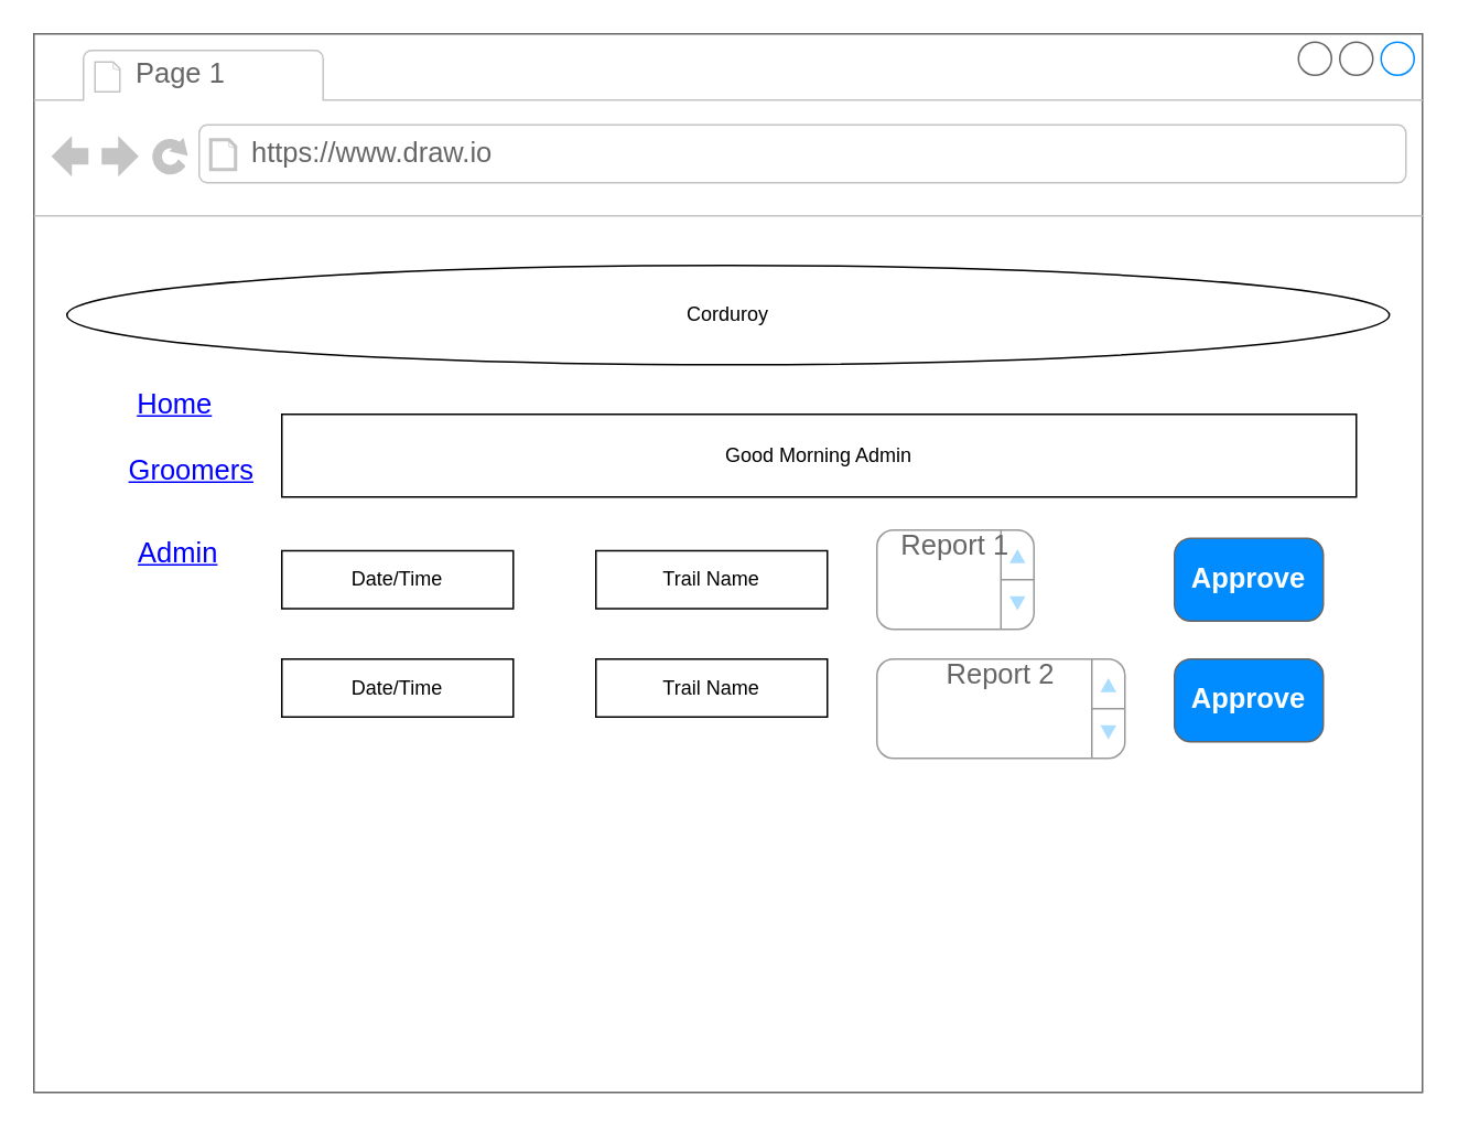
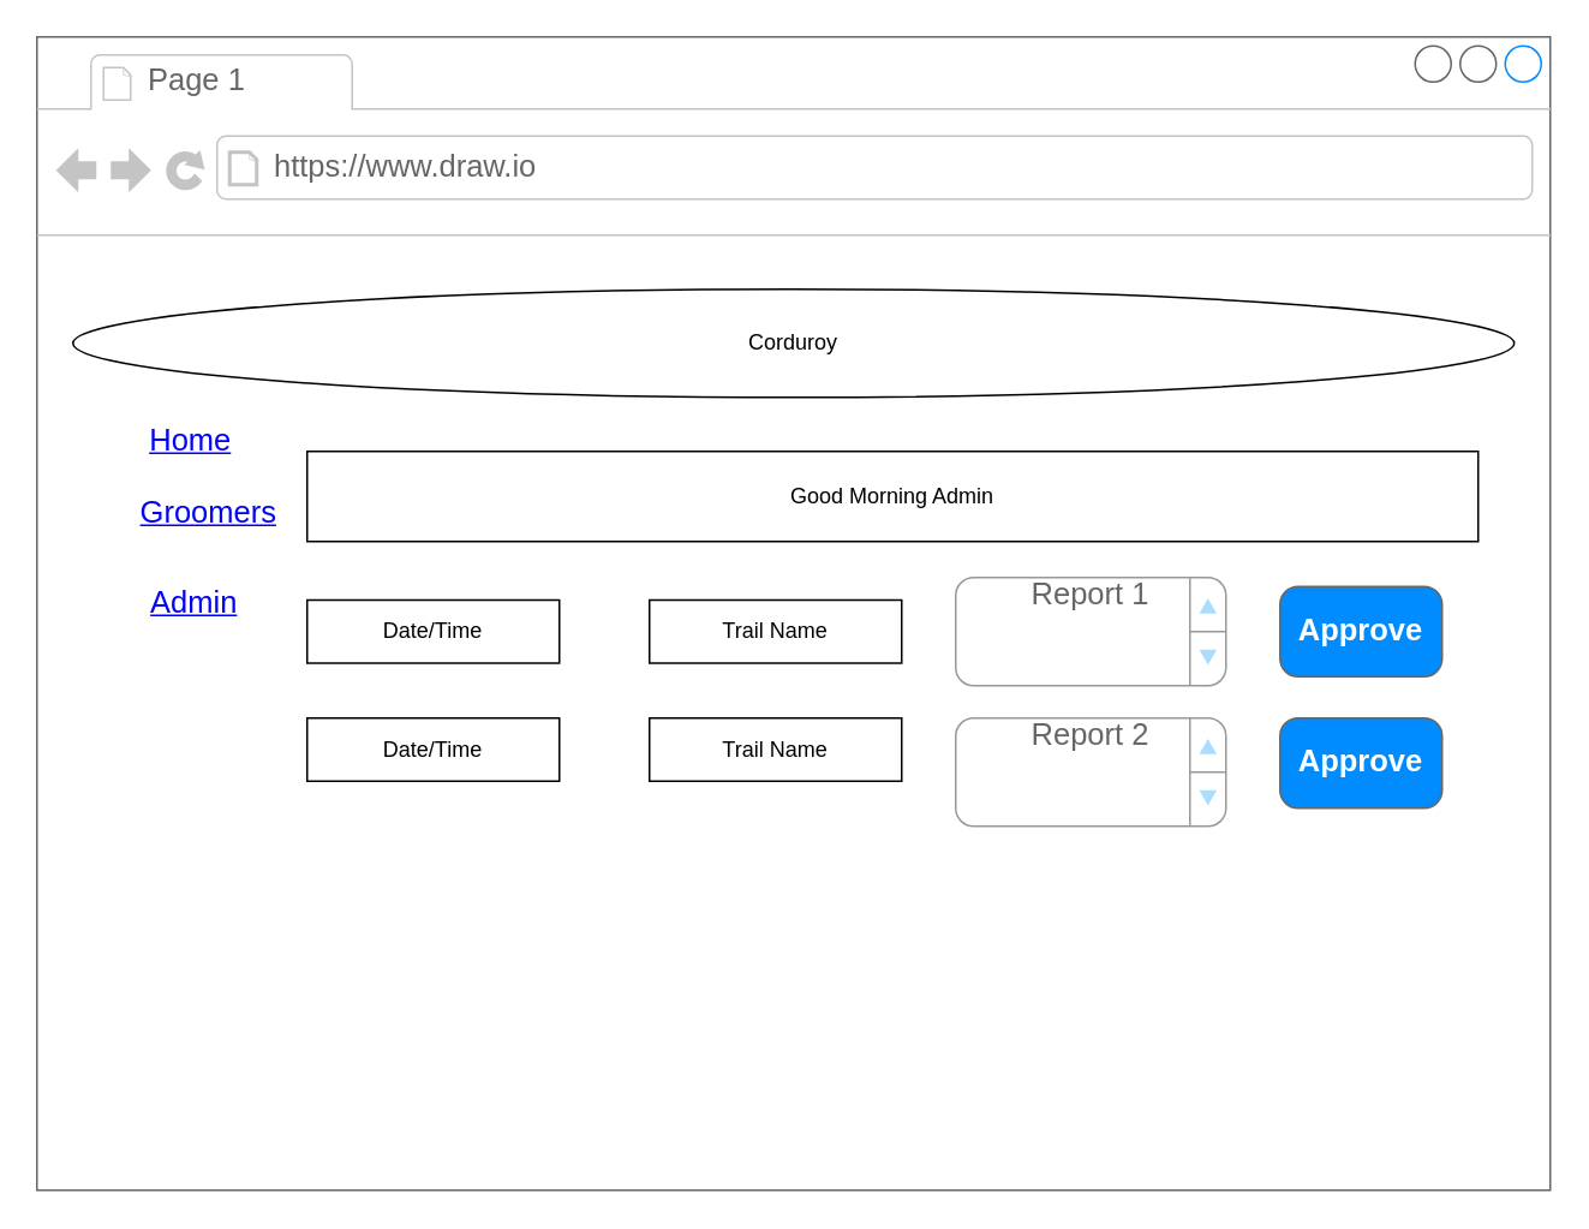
  <mxCell id="0" />
  <mxCell id="1" parent="0" />
  <mxCell id="2" value="" style="strokeWidth=1;shadow=0;dashed=0;align=center;html=1;shape=mxgraph.mockup.containers.browserWindow;rSize=0;strokeColor=#666666;strokeColor2=#008cff;strokeColor3=#c4c4c4;mainText=,;recursiveResize=0;" parent="1" vertex="1"><mxGeometry y="20" width="840" height="640" as="geometry" x="20" /></mxCell>
  <mxCell id="3" value="Page 1" style="strokeWidth=1;shadow=0;dashed=0;align=center;html=1;shape=mxgraph.mockup.containers.anchor;fontSize=17;fontColor=#666666;align=left;whiteSpace=wrap;" parent="2" vertex="1"><mxGeometry x="60" y="12" width="110" height="26" as="geometry" /></mxCell>
  <mxCell id="4" value="https://www.draw.io" style="strokeWidth=1;shadow=0;dashed=0;align=center;html=1;shape=mxgraph.mockup.containers.anchor;rSize=0;fontSize=17;fontColor=#666666;align=left;" parent="2" vertex="1"><mxGeometry x="130" y="60" width="250" height="26" as="geometry" /></mxCell>
  <mxCell id="5" value="Admin" style="shape=rectangle;strokeColor=none;fillColor=none;linkText=;fontSize=17;fontColor=#0000ff;fontStyle=4;html=1;align=center;" parent="2" vertex="1"><mxGeometry x="12" y="300" width="150" height="30" as="geometry" /></mxCell>
  <mxCell id="6" value="Groomers" style="shape=rectangle;strokeColor=none;fillColor=none;linkText=;fontSize=17;fontColor=#0000ff;fontStyle=4;html=1;align=center;" parent="2" vertex="1"><mxGeometry x="20" y="250" width="150" height="30" as="geometry" /></mxCell>
  <mxCell id="7" value="Corduroy" style="ellipse;whiteSpace=wrap;html=1;" parent="2" vertex="1"><mxGeometry x="20" y="140" width="800" height="60" as="geometry" /></mxCell>
- <mxCell id="8" value="Report 1" style="strokeWidth=1;shadow=0;dashed=0;align=center;html=1;shape=mxgraph.mockup.forms.spinner;strokeColor=#999999;spinLayout=right;spinStyle=normal;adjStyle=triangle;fillColor=#aaddff;fontSize=17;fontColor=#666666;mainText=;html=1;overflow=fill;" parent="2" vertex="1"><mxGeometry x="510" y="300" width="95" height="60" as="geometry" /></mxCell>
+ <mxCell id="8" value="Report 1" style="strokeWidth=1;shadow=0;dashed=0;align=center;html=1;shape=mxgraph.mockup.forms.spinner;strokeColor=#999999;spinLayout=right;spinStyle=normal;adjStyle=triangle;fillColor=#aaddff;fontSize=17;fontColor=#666666;mainText=;html=1;overflow=fill;" parent="2" vertex="1"><mxGeometry x="510" y="300" width="150" height="60" as="geometry" /></mxCell>
  <mxCell id="9" value="Home" style="shape=rectangle;strokeColor=none;fillColor=none;linkText=;fontSize=17;fontColor=#0000ff;fontStyle=4;html=1;align=center;" parent="2" vertex="1"><mxGeometry x="10" y="210" width="150" height="30" as="geometry" /></mxCell>
  <mxCell id="10" value="Approve" style="strokeWidth=1;shadow=0;dashed=0;align=center;html=1;shape=mxgraph.mockup.buttons.button;strokeColor=#666666;fontColor=#ffffff;mainText=;buttonStyle=round;fontSize=17;fontStyle=1;fillColor=#008cff;whiteSpace=wrap;" parent="2" vertex="1"><mxGeometry x="690" y="305" width="90" height="50" as="geometry" /></mxCell>
  <mxCell id="11" value="Date/Time" style="rounded=0;whiteSpace=wrap;html=1;" parent="2" vertex="1"><mxGeometry x="150" y="312.5" width="140" height="35" as="geometry" /></mxCell>
  <mxCell id="12" value="Trail Name" style="rounded=0;whiteSpace=wrap;html=1;" parent="2" vertex="1"><mxGeometry x="340" y="312.5" width="140" height="35" as="geometry" /></mxCell>
  <mxCell id="13" value="Date/Time" style="rounded=0;whiteSpace=wrap;html=1;" parent="2" vertex="1"><mxGeometry x="150" y="378" width="140" height="35" as="geometry" /></mxCell>
  <mxCell id="14" value="Trail Name" style="rounded=0;whiteSpace=wrap;html=1;" parent="2" vertex="1"><mxGeometry x="340" y="378" width="140" height="35" as="geometry" /></mxCell>
  <mxCell id="15" value="Report 2" style="strokeWidth=1;shadow=0;dashed=0;align=center;html=1;shape=mxgraph.mockup.forms.spinner;strokeColor=#999999;spinLayout=right;spinStyle=normal;adjStyle=triangle;fillColor=#aaddff;fontSize=17;fontColor=#666666;mainText=;html=1;overflow=fill;" parent="2" vertex="1"><mxGeometry x="510" y="378" width="150" height="60" as="geometry" /></mxCell>
  <mxCell id="16" value="Approve" style="strokeWidth=1;shadow=0;dashed=0;align=center;html=1;shape=mxgraph.mockup.buttons.button;strokeColor=#666666;fontColor=#ffffff;mainText=;buttonStyle=round;fontSize=17;fontStyle=1;fillColor=#008cff;whiteSpace=wrap;" parent="2" vertex="1"><mxGeometry x="690" y="378" width="90" height="50" as="geometry" /></mxCell>
  <mxCell id="17" value="Good Morning Admin" style="rounded=0;whiteSpace=wrap;html=1;" parent="1" vertex="1"><mxGeometry x="170" y="250" width="650" height="50" as="geometry" /></mxCell>
